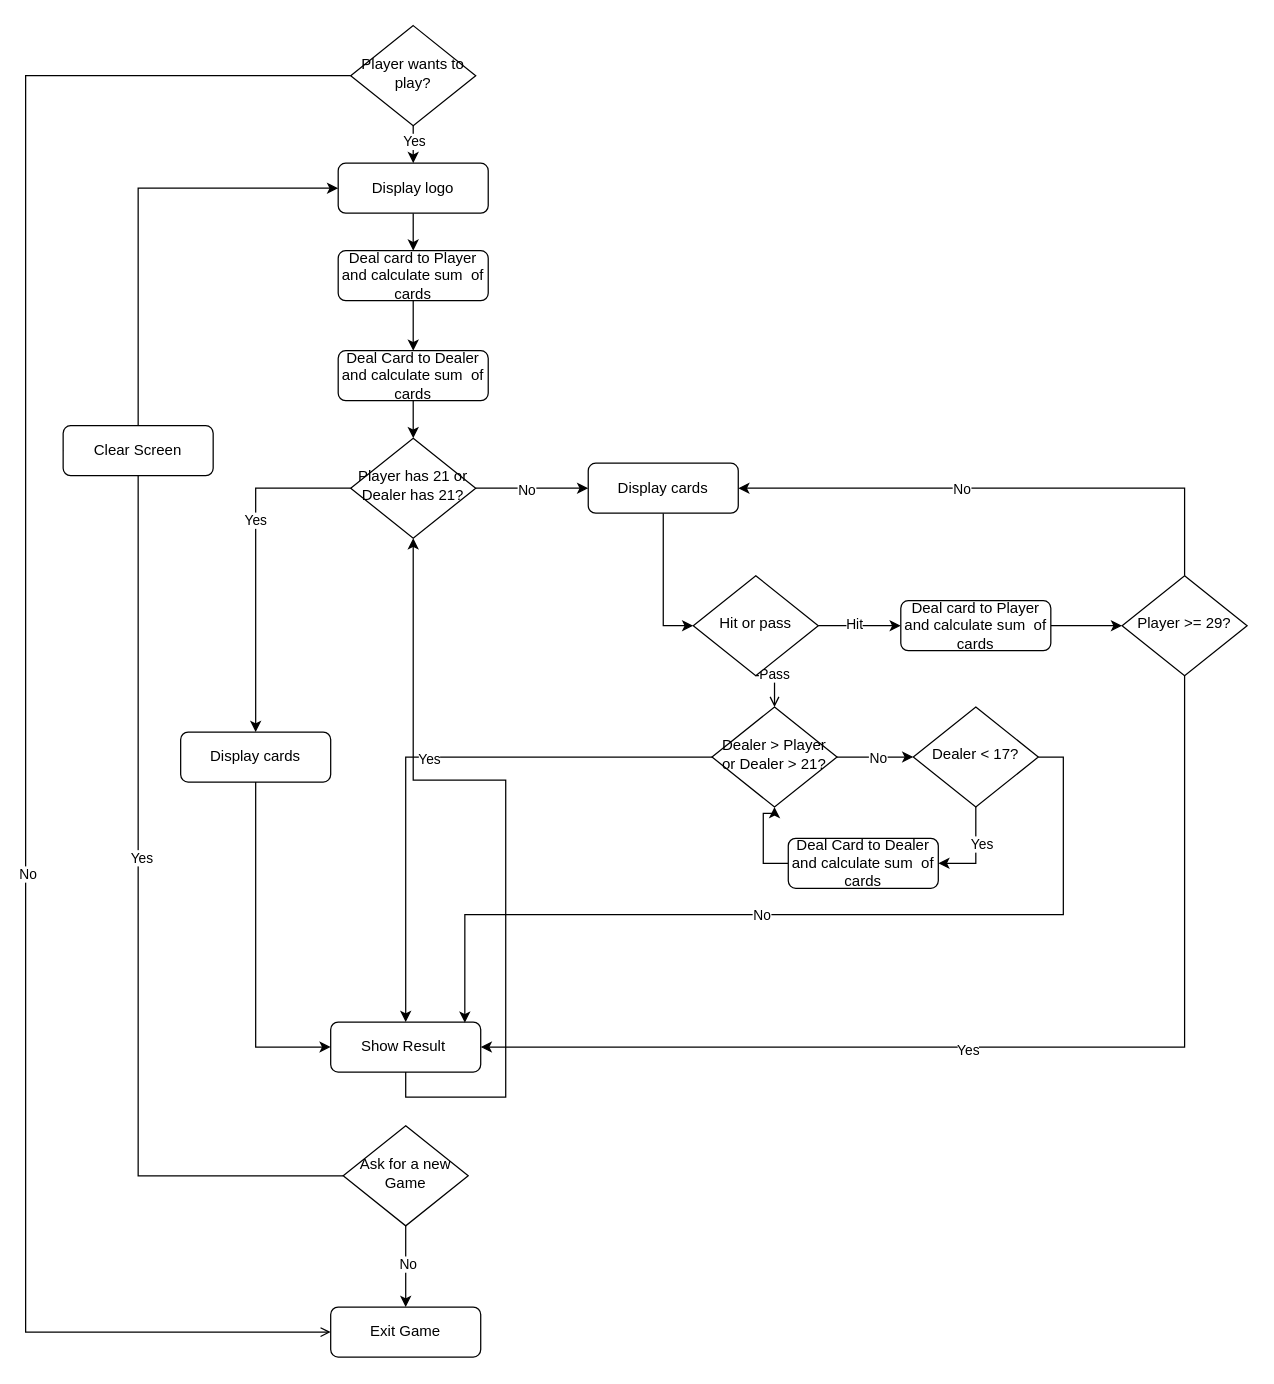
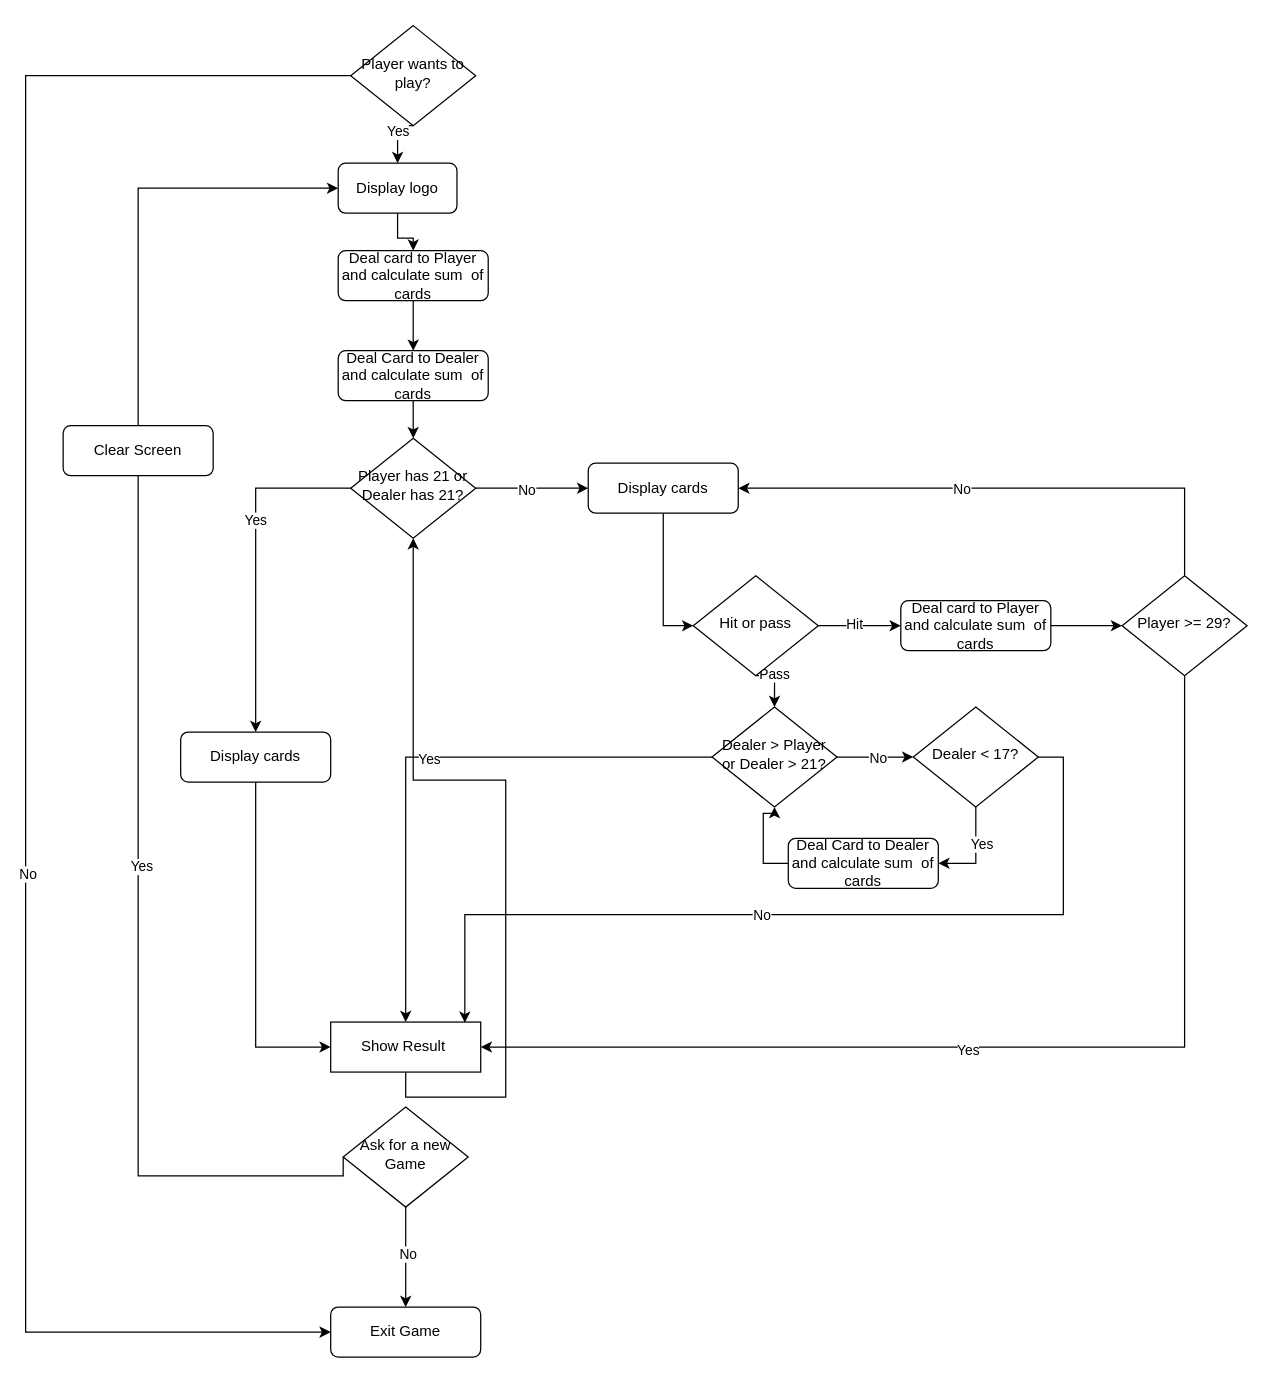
  <mxCell id="0" />
  <mxCell id="1" parent="0" />
  <mxCell id="2" style="edgeStyle=orthogonalEdgeStyle;rounded=0;orthogonalLoop=1;jettySize=auto;html=1;exitX=0.5;exitY=1;exitDx=0;exitDy=0;" parent="1" source="3" target="5" edge="1"><mxGeometry relative="1" as="geometry" /></mxCell>
- <mxCell id="3" value="Display logo" style="rounded=1;whiteSpace=wrap;html=1;fontSize=12;glass=0;strokeWidth=1;shadow=0;" parent="1" vertex="1"><mxGeometry x="270" y="130" width="120" height="40" as="geometry" /></mxCell>
+ <mxCell id="3" value="Display logo" style="rounded=1;whiteSpace=wrap;html=1;fontSize=12;glass=0;strokeWidth=1;shadow=0;" parent="1" vertex="1"><mxGeometry x="270" y="130" width="95" height="40" as="geometry" /></mxCell>
  <mxCell id="4" style="edgeStyle=orthogonalEdgeStyle;rounded=0;orthogonalLoop=1;jettySize=auto;html=1;exitX=0.5;exitY=1;exitDx=0;exitDy=0;" parent="1" source="5" target="16" edge="1"><mxGeometry relative="1" as="geometry" /></mxCell>
  <mxCell id="5" value="Deal card to Player and calculate sum&amp;nbsp; of cards" style="rounded=1;whiteSpace=wrap;html=1;fontSize=12;glass=0;strokeWidth=1;shadow=0;" parent="1" vertex="1"><mxGeometry x="270" y="200" width="120" height="40" as="geometry" /></mxCell>
  <mxCell id="6" style="edgeStyle=orthogonalEdgeStyle;rounded=0;orthogonalLoop=1;jettySize=auto;html=1;exitX=1;exitY=0.5;exitDx=0;exitDy=0;" parent="1" source="10" target="14" edge="1"><mxGeometry relative="1" as="geometry" /></mxCell>
  <mxCell id="7" value="No" style="edgeLabel;html=1;align=center;verticalAlign=middle;resizable=0;points=[];" parent="6" vertex="1" connectable="0"><mxGeometry x="-0.106" y="-1" relative="1" as="geometry"><mxPoint as="offset" /></mxGeometry></mxCell>
  <mxCell id="8" style="edgeStyle=orthogonalEdgeStyle;rounded=0;orthogonalLoop=1;jettySize=auto;html=1;exitX=0;exitY=0.5;exitDx=0;exitDy=0;entryX=0.5;entryY=0;entryDx=0;entryDy=0;" edge="1" parent="1" source="10" target="55"><mxGeometry relative="1" as="geometry"><mxPoint x="154" y="500" as="targetPoint" /></mxGeometry></mxCell>
  <mxCell id="9" value="Yes" style="edgeLabel;html=1;align=center;verticalAlign=middle;resizable=0;points=[];" vertex="1" connectable="0" parent="8"><mxGeometry x="-0.256" y="-1" relative="1" as="geometry"><mxPoint as="offset" /></mxGeometry></mxCell>
  <mxCell id="10" value="Player has 21 or Dealer has 21?" style="rhombus;whiteSpace=wrap;html=1;shadow=0;fontFamily=Helvetica;fontSize=12;align=center;strokeWidth=1;spacing=6;spacingTop=-4;" parent="1" vertex="1"><mxGeometry x="280" y="350" width="100" height="80" as="geometry" /></mxCell>
  <mxCell id="11" style="edgeStyle=orthogonalEdgeStyle;rounded=0;orthogonalLoop=1;jettySize=auto;html=1;exitX=0.5;exitY=1;exitDx=0;exitDy=0;" parent="1" source="12" target="10" edge="1"><mxGeometry relative="1" as="geometry" /></mxCell>
- <mxCell id="12" value="Show Result&amp;nbsp;" style="rounded=1;whiteSpace=wrap;html=1;fontSize=12;glass=0;strokeWidth=1;shadow=0;" parent="1" vertex="1"><mxGeometry x="264" y="817" width="120" height="40" as="geometry" /></mxCell>
+ <mxCell id="12" value="Show Result&amp;nbsp;" style="whiteSpace=wrap;html=1;fontSize=12;glass=0;strokeWidth=1;shadow=0;rounded=0;" parent="1" vertex="1"><mxGeometry x="264" y="817" width="120" height="40" as="geometry" /></mxCell>
  <mxCell id="13" style="edgeStyle=orthogonalEdgeStyle;rounded=0;orthogonalLoop=1;jettySize=auto;html=1;exitX=0.5;exitY=1;exitDx=0;exitDy=0;entryX=0;entryY=0.5;entryDx=0;entryDy=0;" parent="1" source="14" target="34" edge="1"><mxGeometry relative="1" as="geometry" /></mxCell>
  <mxCell id="14" value="Display cards" style="rounded=1;whiteSpace=wrap;html=1;fontSize=12;glass=0;strokeWidth=1;shadow=0;" parent="1" vertex="1"><mxGeometry x="470" y="370" width="120" height="40" as="geometry" /></mxCell>
  <mxCell id="15" style="edgeStyle=orthogonalEdgeStyle;rounded=0;orthogonalLoop=1;jettySize=auto;html=1;exitX=0.5;exitY=1;exitDx=0;exitDy=0;entryX=0.5;entryY=0;entryDx=0;entryDy=0;" parent="1" source="16" target="10" edge="1"><mxGeometry relative="1" as="geometry" /></mxCell>
  <mxCell id="16" value="Deal Card to Dealer and calculate sum&amp;nbsp; of cards" style="rounded=1;whiteSpace=wrap;html=1;fontSize=12;glass=0;strokeWidth=1;shadow=0;" parent="1" vertex="1"><mxGeometry x="270" y="280" width="120" height="40" as="geometry" /></mxCell>
  <mxCell id="17" value="Exit Game" style="rounded=1;whiteSpace=wrap;html=1;fontSize=12;glass=0;strokeWidth=1;shadow=0;" parent="1" vertex="1"><mxGeometry x="264" y="1045" width="120" height="40" as="geometry" /></mxCell>
  <mxCell id="18" style="edgeStyle=orthogonalEdgeStyle;rounded=0;orthogonalLoop=1;jettySize=auto;html=1;exitX=0.5;exitY=1;exitDx=0;exitDy=0;" parent="1" source="21" target="17" edge="1"><mxGeometry relative="1" as="geometry" /></mxCell>
  <mxCell id="19" value="No" style="edgeLabel;html=1;align=center;verticalAlign=middle;resizable=0;points=[];" parent="18" vertex="1" connectable="0"><mxGeometry x="-0.077" y="1" relative="1" as="geometry"><mxPoint as="offset" /></mxGeometry></mxCell>
  <mxCell id="20" style="edgeStyle=orthogonalEdgeStyle;rounded=0;orthogonalLoop=1;jettySize=auto;html=1;exitX=0;exitY=0.5;exitDx=0;exitDy=0;entryX=0;entryY=0.5;entryDx=0;entryDy=0;" parent="1" source="29" target="3" edge="1"><mxGeometry relative="1" as="geometry"><Array as="points"><mxPoint x="110" y="150" /></Array></mxGeometry></mxCell>
- <mxCell id="21" value="Ask for a new Game" style="rhombus;whiteSpace=wrap;html=1;shadow=0;fontFamily=Helvetica;fontSize=12;align=center;strokeWidth=1;spacing=6;spacingTop=-4;" parent="1" vertex="1"><mxGeometry x="274" y="900" width="100" height="80" as="geometry" /></mxCell>
+ <mxCell id="21" value="Ask for a new Game" style="rhombus;whiteSpace=wrap;html=1;shadow=0;fontFamily=Helvetica;fontSize=12;align=center;strokeWidth=1;spacing=6;spacingTop=-4;" parent="1" vertex="1"><mxGeometry x="274" y="885" width="100" height="80" as="geometry" /></mxCell>
  <mxCell id="22" style="edgeStyle=orthogonalEdgeStyle;rounded=0;orthogonalLoop=1;jettySize=auto;html=1;exitX=0.5;exitY=1;exitDx=0;exitDy=0;entryX=0.5;entryY=0;entryDx=0;entryDy=0;" parent="1" source="26" target="3" edge="1"><mxGeometry relative="1" as="geometry" /></mxCell>
  <mxCell id="23" value="Yes" style="edgeLabel;html=1;align=center;verticalAlign=middle;resizable=0;points=[];" parent="22" vertex="1" connectable="0"><mxGeometry x="-0.191" relative="1" as="geometry"><mxPoint as="offset" /></mxGeometry></mxCell>
- <mxCell id="24" style="edgeStyle=orthogonalEdgeStyle;rounded=0;orthogonalLoop=1;jettySize=auto;html=1;exitX=0;exitY=0.5;exitDx=0;exitDy=0;entryX=0;entryY=0.5;entryDx=0;entryDy=0;endArrow=open;" parent="1" source="26" target="17" edge="1"><mxGeometry relative="1" as="geometry"><Array as="points"><mxPoint x="20" y="60" /><mxPoint x="20" y="1065" /></Array></mxGeometry></mxCell>
+ <mxCell id="24" style="edgeStyle=orthogonalEdgeStyle;rounded=0;orthogonalLoop=1;jettySize=auto;html=1;exitX=0;exitY=0.5;exitDx=0;exitDy=0;entryX=0;entryY=0.5;entryDx=0;entryDy=0;" parent="1" source="26" target="17" edge="1"><mxGeometry relative="1" as="geometry"><Array as="points"><mxPoint x="20" y="60" /><mxPoint x="20" y="1065" /></Array></mxGeometry></mxCell>
  <mxCell id="25" value="No" style="edgeLabel;html=1;align=center;verticalAlign=middle;resizable=0;points=[];" parent="24" vertex="1" connectable="0"><mxGeometry x="0.19" y="1" relative="1" as="geometry"><mxPoint as="offset" /></mxGeometry></mxCell>
  <mxCell id="26" value="Player wants to play?" style="rhombus;whiteSpace=wrap;html=1;shadow=0;fontFamily=Helvetica;fontSize=12;align=center;strokeWidth=1;spacing=6;spacingTop=-4;" parent="1" vertex="1"><mxGeometry x="280" y="20" width="100" height="80" as="geometry" /></mxCell>
  <mxCell id="27" value="" style="edgeStyle=orthogonalEdgeStyle;rounded=0;orthogonalLoop=1;jettySize=auto;html=1;exitX=0;exitY=0.5;exitDx=0;exitDy=0;entryX=0;entryY=0.5;entryDx=0;entryDy=0;" parent="1" source="21" target="29" edge="1"><mxGeometry relative="1" as="geometry"><mxPoint x="160" y="605" as="sourcePoint" /><mxPoint x="270" y="150" as="targetPoint" /><Array as="points"><mxPoint x="110" y="940" /><mxPoint x="110" y="360" /></Array></mxGeometry></mxCell>
  <mxCell id="28" value="Yes" style="edgeLabel;html=1;align=center;verticalAlign=middle;resizable=0;points=[];" parent="27" vertex="1" connectable="0"><mxGeometry x="0.042" y="-2" relative="1" as="geometry"><mxPoint as="offset" /></mxGeometry></mxCell>
  <mxCell id="29" value="Clear Screen" style="rounded=1;whiteSpace=wrap;html=1;fontSize=12;glass=0;strokeWidth=1;shadow=0;" parent="1" vertex="1"><mxGeometry x="50" y="340" width="120" height="40" as="geometry" /></mxCell>
- <mxCell id="30" style="edgeStyle=orthogonalEdgeStyle;rounded=0;orthogonalLoop=1;jettySize=auto;html=1;exitX=0.5;exitY=1;exitDx=0;exitDy=0;entryX=0.5;entryY=0;entryDx=0;entryDy=0;endArrow=open;" parent="1" source="34" target="39" edge="1"><mxGeometry relative="1" as="geometry" /></mxCell>
+ <mxCell id="30" style="edgeStyle=orthogonalEdgeStyle;rounded=0;orthogonalLoop=1;jettySize=auto;html=1;exitX=0.5;exitY=1;exitDx=0;exitDy=0;entryX=0.5;entryY=0;entryDx=0;entryDy=0;" parent="1" source="34" target="39" edge="1"><mxGeometry relative="1" as="geometry" /></mxCell>
  <mxCell id="31" value="Pass" style="edgeLabel;html=1;align=center;verticalAlign=middle;resizable=0;points=[];" parent="30" vertex="1" connectable="0"><mxGeometry x="-0.305" y="2" relative="1" as="geometry"><mxPoint as="offset" /></mxGeometry></mxCell>
  <mxCell id="32" style="edgeStyle=orthogonalEdgeStyle;rounded=0;orthogonalLoop=1;jettySize=auto;html=1;exitX=1;exitY=0.5;exitDx=0;exitDy=0;" parent="1" source="34" target="43" edge="1"><mxGeometry relative="1" as="geometry" /></mxCell>
  <mxCell id="33" value="Hit" style="edgeLabel;html=1;align=center;verticalAlign=middle;resizable=0;points=[];" parent="32" vertex="1" connectable="0"><mxGeometry x="-0.164" y="2" relative="1" as="geometry"><mxPoint as="offset" /></mxGeometry></mxCell>
  <mxCell id="34" value="Hit or pass" style="rhombus;whiteSpace=wrap;html=1;shadow=0;fontFamily=Helvetica;fontSize=12;align=center;strokeWidth=1;spacing=6;spacingTop=-4;" parent="1" vertex="1"><mxGeometry x="554" y="460" width="100" height="80" as="geometry" /></mxCell>
  <mxCell id="35" style="edgeStyle=orthogonalEdgeStyle;rounded=0;orthogonalLoop=1;jettySize=auto;html=1;exitX=0;exitY=0.5;exitDx=0;exitDy=0;entryX=0.5;entryY=0;entryDx=0;entryDy=0;" parent="1" source="39" target="12" edge="1"><mxGeometry relative="1" as="geometry" /></mxCell>
  <mxCell id="36" value="Yes" style="edgeLabel;html=1;align=center;verticalAlign=middle;resizable=0;points=[];" parent="35" vertex="1" connectable="0"><mxGeometry x="-0.007" y="1" relative="1" as="geometry"><mxPoint as="offset" /></mxGeometry></mxCell>
  <mxCell id="37" style="edgeStyle=orthogonalEdgeStyle;rounded=0;orthogonalLoop=1;jettySize=auto;html=1;exitX=1;exitY=0.5;exitDx=0;exitDy=0;entryX=0;entryY=0.5;entryDx=0;entryDy=0;" parent="1" source="39" target="51" edge="1"><mxGeometry relative="1" as="geometry" /></mxCell>
  <mxCell id="38" value="No" style="edgeLabel;html=1;align=center;verticalAlign=middle;resizable=0;points=[];" parent="37" vertex="1" connectable="0"><mxGeometry x="0.035" relative="1" as="geometry"><mxPoint as="offset" /></mxGeometry></mxCell>
  <mxCell id="39" value="Dealer &amp;gt; Player or Dealer &amp;gt; 21?" style="rhombus;whiteSpace=wrap;html=1;shadow=0;fontFamily=Helvetica;fontSize=12;align=center;strokeWidth=1;spacing=6;spacingTop=-4;" parent="1" vertex="1"><mxGeometry x="569" y="565" width="100" height="80" as="geometry" /></mxCell>
  <mxCell id="40" style="edgeStyle=orthogonalEdgeStyle;rounded=0;orthogonalLoop=1;jettySize=auto;html=1;exitX=0;exitY=0.5;exitDx=0;exitDy=0;entryX=0.5;entryY=1;entryDx=0;entryDy=0;" parent="1" source="41" target="39" edge="1"><mxGeometry relative="1" as="geometry" /></mxCell>
  <mxCell id="41" value="Deal Card to Dealer and calculate sum&amp;nbsp; of cards" style="rounded=1;whiteSpace=wrap;html=1;fontSize=12;glass=0;strokeWidth=1;shadow=0;" parent="1" vertex="1"><mxGeometry x="630" y="670" width="120" height="40" as="geometry" /></mxCell>
  <mxCell id="42" style="edgeStyle=orthogonalEdgeStyle;rounded=0;orthogonalLoop=1;jettySize=auto;html=1;exitX=1;exitY=0.5;exitDx=0;exitDy=0;entryX=0;entryY=0.5;entryDx=0;entryDy=0;" parent="1" source="43" target="48" edge="1"><mxGeometry relative="1" as="geometry" /></mxCell>
  <mxCell id="43" value="Deal card to Player and calculate sum&amp;nbsp; of cards" style="rounded=1;whiteSpace=wrap;html=1;fontSize=12;glass=0;strokeWidth=1;shadow=0;" parent="1" vertex="1"><mxGeometry x="720" y="480" width="120" height="40" as="geometry" /></mxCell>
  <mxCell id="44" style="edgeStyle=orthogonalEdgeStyle;rounded=0;orthogonalLoop=1;jettySize=auto;html=1;exitX=0.5;exitY=0;exitDx=0;exitDy=0;entryX=1;entryY=0.5;entryDx=0;entryDy=0;" parent="1" source="48" target="14" edge="1"><mxGeometry relative="1" as="geometry" /></mxCell>
  <mxCell id="45" value="No" style="edgeLabel;html=1;align=center;verticalAlign=middle;resizable=0;points=[];" parent="44" vertex="1" connectable="0"><mxGeometry x="0.168" relative="1" as="geometry"><mxPoint as="offset" /></mxGeometry></mxCell>
  <mxCell id="46" style="edgeStyle=orthogonalEdgeStyle;rounded=0;orthogonalLoop=1;jettySize=auto;html=1;exitX=0.5;exitY=1;exitDx=0;exitDy=0;entryX=1;entryY=0.5;entryDx=0;entryDy=0;" parent="1" source="48" target="12" edge="1"><mxGeometry relative="1" as="geometry" /></mxCell>
  <mxCell id="47" value="Yes" style="edgeLabel;html=1;align=center;verticalAlign=middle;resizable=0;points=[];" parent="46" vertex="1" connectable="0"><mxGeometry x="0.093" y="2" relative="1" as="geometry"><mxPoint x="-1" as="offset" /></mxGeometry></mxCell>
  <mxCell id="48" value="Player &amp;gt;= 29?" style="rhombus;whiteSpace=wrap;html=1;shadow=0;fontFamily=Helvetica;fontSize=12;align=center;strokeWidth=1;spacing=6;spacingTop=-4;" parent="1" vertex="1"><mxGeometry x="897" y="460" width="100" height="80" as="geometry" /></mxCell>
  <mxCell id="49" style="edgeStyle=orthogonalEdgeStyle;rounded=0;orthogonalLoop=1;jettySize=auto;html=1;exitX=0.5;exitY=1;exitDx=0;exitDy=0;entryX=1;entryY=0.5;entryDx=0;entryDy=0;" parent="1" source="51" target="41" edge="1"><mxGeometry relative="1" as="geometry" /></mxCell>
  <mxCell id="50" value="Yes" style="edgeLabel;html=1;align=center;verticalAlign=middle;resizable=0;points=[];" parent="49" vertex="1" connectable="0"><mxGeometry x="-0.231" y="4" relative="1" as="geometry"><mxPoint as="offset" /></mxGeometry></mxCell>
  <mxCell id="51" value="Dealer &amp;lt; 17?" style="rhombus;whiteSpace=wrap;html=1;shadow=0;fontFamily=Helvetica;fontSize=12;align=center;strokeWidth=1;spacing=6;spacingTop=-4;" parent="1" vertex="1"><mxGeometry x="730" y="565" width="100" height="80" as="geometry" /></mxCell>
  <mxCell id="52" style="edgeStyle=orthogonalEdgeStyle;rounded=0;orthogonalLoop=1;jettySize=auto;html=1;exitX=1;exitY=0.5;exitDx=0;exitDy=0;entryX=0.894;entryY=0.013;entryDx=0;entryDy=0;entryPerimeter=0;" parent="1" source="51" target="12" edge="1"><mxGeometry relative="1" as="geometry" /></mxCell>
  <mxCell id="53" value="No" style="edgeLabel;html=1;align=center;verticalAlign=middle;resizable=0;points=[];" parent="52" vertex="1" connectable="0"><mxGeometry x="0.092" relative="1" as="geometry"><mxPoint as="offset" /></mxGeometry></mxCell>
  <mxCell id="54" style="edgeStyle=orthogonalEdgeStyle;rounded=0;orthogonalLoop=1;jettySize=auto;html=1;exitX=0.5;exitY=1;exitDx=0;exitDy=0;entryX=0;entryY=0.5;entryDx=0;entryDy=0;" edge="1" parent="1" source="55" target="12"><mxGeometry relative="1" as="geometry" /></mxCell>
  <mxCell id="55" value="Display cards" style="rounded=1;whiteSpace=wrap;html=1;fontSize=12;glass=0;strokeWidth=1;shadow=0;" vertex="1" parent="1"><mxGeometry x="144" y="585" width="120" height="40" as="geometry" /></mxCell>
